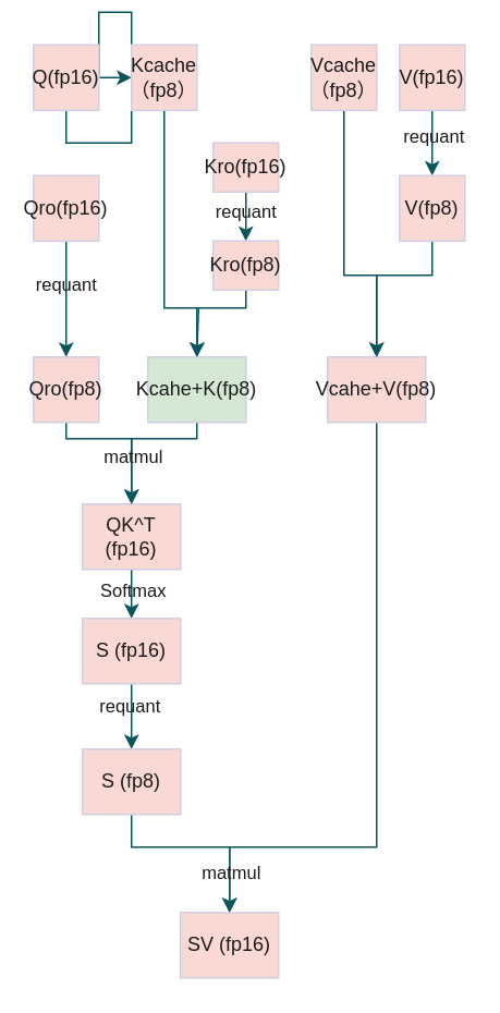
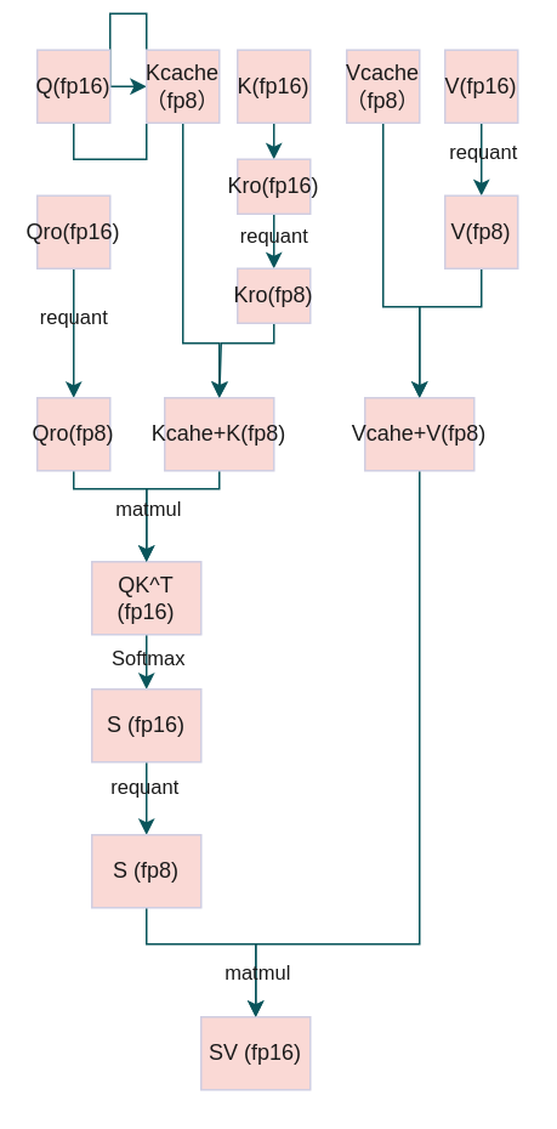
  <mxCell id="0" />
  <mxCell id="1" parent="0" />
  <mxCell id="2" style="edgeStyle=orthogonalEdgeStyle;rounded=0;orthogonalLoop=1;jettySize=auto;html=1;exitX=0.5;exitY=1;exitDx=0;exitDy=0;labelBackgroundColor=none;strokeColor=#09555B;fontColor=default;" parent="1" source="3" target="16" edge="1"><mxGeometry relative="1" as="geometry" /></mxCell>
  <mxCell id="3" value="Q(fp16)" style="rounded=0;whiteSpace=wrap;html=1;labelBackgroundColor=none;fillColor=#FAD9D5;strokeColor=#D0CEE2;fontColor=#1A1A1A;" parent="1" vertex="1"><mxGeometry x="20" y="20" width="40" height="40" as="geometry" /></mxCell>
+ <mxCell id="4" style="edgeStyle=orthogonalEdgeStyle;rounded=0;orthogonalLoop=1;jettySize=auto;html=1;exitX=0.5;exitY=1;exitDx=0;exitDy=0;entryX=0.5;entryY=0;entryDx=0;entryDy=0;labelBackgroundColor=none;strokeColor=#09555B;fontColor=default;" parent="1" source="5" target="14" edge="1"><mxGeometry relative="1" as="geometry" /></mxCell>
+ <mxCell id="5" value="K(fp16)" style="rounded=0;whiteSpace=wrap;html=1;labelBackgroundColor=none;fillColor=#FAD9D5;strokeColor=#D0CEE2;fontColor=#1A1A1A;" parent="1" vertex="1"><mxGeometry x="130" y="20" width="40" height="40" as="geometry" /></mxCell>
  <mxCell id="6" style="edgeStyle=orthogonalEdgeStyle;rounded=0;orthogonalLoop=1;jettySize=auto;html=1;exitX=0.5;exitY=1;exitDx=0;exitDy=0;entryX=0.5;entryY=0;entryDx=0;entryDy=0;strokeColor=#09555B;labelBackgroundColor=none;fontColor=default;" parent="1" source="8" target="38" edge="1"><mxGeometry relative="1" as="geometry" /></mxCell>
  <mxCell id="7" value="requant" style="edgeLabel;html=1;align=center;verticalAlign=middle;resizable=0;points=[];fontColor=#1A1A1A;labelBackgroundColor=none;" parent="6" vertex="1" connectable="0"><mxGeometry x="-0.233" relative="1" as="geometry"><mxPoint as="offset" /></mxGeometry></mxCell>
  <mxCell id="8" value="V(fp16)" style="rounded=0;whiteSpace=wrap;html=1;labelBackgroundColor=none;fillColor=#FAD9D5;strokeColor=#D0CEE2;fontColor=#1A1A1A;" parent="1" vertex="1"><mxGeometry x="244" y="20" width="40" height="40" as="geometry" /></mxCell>
  <mxCell id="9" style="edgeStyle=orthogonalEdgeStyle;rounded=0;orthogonalLoop=1;jettySize=auto;html=1;exitX=0.5;exitY=1;exitDx=0;exitDy=0;entryX=0.5;entryY=0;entryDx=0;entryDy=0;strokeColor=#09555B;labelBackgroundColor=none;fontColor=default;" parent="1" source="11" target="36" edge="1"><mxGeometry relative="1" as="geometry"><Array as="points"><mxPoint x="40" y="171" /><mxPoint x="40" y="171" /></Array></mxGeometry></mxCell>
  <mxCell id="10" value="&lt;font style=&quot;&quot;&gt;requant&lt;/font&gt;" style="edgeLabel;html=1;align=center;verticalAlign=middle;resizable=0;points=[];labelBackgroundColor=none;fontColor=#1A1A1A;" parent="9" vertex="1" connectable="0"><mxGeometry x="-0.256" y="-1" relative="1" as="geometry"><mxPoint as="offset" /></mxGeometry></mxCell>
  <mxCell id="11" value="Qro(fp16)" style="rounded=0;whiteSpace=wrap;html=1;labelBackgroundColor=none;fillColor=#FAD9D5;strokeColor=#D0CEE2;fontColor=#1A1A1A;" parent="1" vertex="1"><mxGeometry x="20" y="100" width="40" height="40" as="geometry" /></mxCell>
  <mxCell id="12" style="edgeStyle=orthogonalEdgeStyle;rounded=0;orthogonalLoop=1;jettySize=auto;html=1;exitX=0.5;exitY=1;exitDx=0;exitDy=0;strokeColor=#09555B;labelBackgroundColor=none;fontColor=default;" parent="1" source="14" target="34" edge="1"><mxGeometry relative="1" as="geometry" /></mxCell>
  <mxCell id="13" value="requant" style="edgeLabel;html=1;align=center;verticalAlign=middle;resizable=0;points=[];fontColor=#1A1A1A;labelBackgroundColor=none;" parent="12" vertex="1" connectable="0"><mxGeometry x="0.253" y="-1" relative="1" as="geometry"><mxPoint as="offset" /></mxGeometry></mxCell>
  <mxCell id="14" value="Kro(fp16)" style="rounded=0;whiteSpace=wrap;html=1;labelBackgroundColor=none;fillColor=#FAD9D5;strokeColor=#D0CEE2;fontColor=#1A1A1A;" parent="1" vertex="1"><mxGeometry x="130" y="80" width="40" height="30" as="geometry" /></mxCell>
  <mxCell id="15" style="edgeStyle=orthogonalEdgeStyle;rounded=0;orthogonalLoop=1;jettySize=auto;html=1;exitX=0.5;exitY=1;exitDx=0;exitDy=0;entryX=0.5;entryY=0;entryDx=0;entryDy=0;labelBackgroundColor=none;strokeColor=#09555B;fontColor=default;" parent="1" source="16" target="21" edge="1"><mxGeometry relative="1" as="geometry"><Array as="points"><mxPoint x="100" y="181" /><mxPoint x="120" y="181" /></Array></mxGeometry></mxCell>
  <mxCell id="16" value="Kcache（fp8）" style="rounded=0;whiteSpace=wrap;html=1;labelBackgroundColor=none;fillColor=#FAD9D5;strokeColor=#D0CEE2;fontColor=#1A1A1A;" parent="1" vertex="1"><mxGeometry x="80" y="20" width="40" height="40" as="geometry" /></mxCell>
  <mxCell id="17" style="edgeStyle=orthogonalEdgeStyle;rounded=0;orthogonalLoop=1;jettySize=auto;html=1;exitX=0.5;exitY=1;exitDx=0;exitDy=0;entryX=0.5;entryY=0;entryDx=0;entryDy=0;labelBackgroundColor=none;strokeColor=#09555B;fontColor=default;" parent="1" source="19" target="26" edge="1"><mxGeometry relative="1" as="geometry" /></mxCell>
  <mxCell id="18" value="Softmax" style="edgeLabel;html=1;align=center;verticalAlign=middle;resizable=0;points=[];labelBackgroundColor=none;fontColor=#1A1A1A;" parent="17" vertex="1" connectable="0"><mxGeometry x="-0.2" relative="1" as="geometry"><mxPoint as="offset" /></mxGeometry></mxCell>
  <mxCell id="19" value="QK^T (fp16)" style="rounded=0;whiteSpace=wrap;html=1;labelBackgroundColor=none;fillColor=#FAD9D5;strokeColor=#D0CEE2;fontColor=#1A1A1A;" parent="1" vertex="1"><mxGeometry x="50" y="301" width="60" height="40" as="geometry" /></mxCell>
  <mxCell id="20" style="edgeStyle=orthogonalEdgeStyle;rounded=0;orthogonalLoop=1;jettySize=auto;html=1;exitX=0.5;exitY=1;exitDx=0;exitDy=0;entryX=0.5;entryY=0;entryDx=0;entryDy=0;labelBackgroundColor=none;strokeColor=#09555B;fontColor=default;" parent="1" source="21" target="19" edge="1"><mxGeometry relative="1" as="geometry"><Array as="points"><mxPoint x="120" y="261" /><mxPoint x="80" y="261" /></Array></mxGeometry></mxCell>
- <mxCell id="21" value="Kcahe+K(fp8)" style="rounded=0;whiteSpace=wrap;html=1;labelBackgroundColor=none;fillColor=#d5e8d4;strokeColor=#D0CEE2;fontColor=#1A1A1A;" parent="1" vertex="1"><mxGeometry x="90" y="211" width="60" height="40" as="geometry" /></mxCell>
+ <mxCell id="21" value="Kcahe+K(fp8)" style="rounded=0;whiteSpace=wrap;html=1;labelBackgroundColor=none;fillColor=#FAD9D5;strokeColor=#D0CEE2;fontColor=#1A1A1A;" parent="1" vertex="1"><mxGeometry x="90" y="211" width="60" height="40" as="geometry" /></mxCell>
  <mxCell id="22" style="edgeStyle=orthogonalEdgeStyle;rounded=0;orthogonalLoop=1;jettySize=auto;html=1;exitX=0.5;exitY=1;exitDx=0;exitDy=0;entryX=0.5;entryY=0;entryDx=0;entryDy=0;labelBackgroundColor=none;strokeColor=#09555B;fontColor=default;" parent="1" source="23" target="28" edge="1"><mxGeometry relative="1" as="geometry"><Array as="points"><mxPoint x="210" y="161" /><mxPoint x="230" y="161" /></Array></mxGeometry></mxCell>
  <mxCell id="23" value="Vcache（fp8）" style="rounded=0;whiteSpace=wrap;html=1;labelBackgroundColor=none;fillColor=#FAD9D5;strokeColor=#D0CEE2;fontColor=#1A1A1A;" parent="1" vertex="1"><mxGeometry x="190" y="20" width="40" height="40" as="geometry" /></mxCell>
  <mxCell id="24" style="edgeStyle=orthogonalEdgeStyle;rounded=0;orthogonalLoop=1;jettySize=auto;html=1;exitX=0.5;exitY=1;exitDx=0;exitDy=0;entryX=0.5;entryY=0;entryDx=0;entryDy=0;strokeColor=#09555B;labelBackgroundColor=none;fontColor=default;" parent="1" source="26" target="32" edge="1"><mxGeometry relative="1" as="geometry" /></mxCell>
  <mxCell id="25" value="requant" style="edgeLabel;html=1;align=center;verticalAlign=middle;resizable=0;points=[];fontColor=#1A1A1A;labelBackgroundColor=none;" parent="24" vertex="1" connectable="0"><mxGeometry x="-0.367" y="-2" relative="1" as="geometry"><mxPoint as="offset" /></mxGeometry></mxCell>
  <mxCell id="26" value="S (fp16)" style="rounded=0;whiteSpace=wrap;html=1;labelBackgroundColor=none;fillColor=#FAD9D5;strokeColor=#D0CEE2;fontColor=#1A1A1A;" parent="1" vertex="1"><mxGeometry x="50" y="371" width="60" height="40" as="geometry" /></mxCell>
  <mxCell id="27" style="edgeStyle=orthogonalEdgeStyle;rounded=0;orthogonalLoop=1;jettySize=auto;html=1;exitX=0.5;exitY=1;exitDx=0;exitDy=0;labelBackgroundColor=none;strokeColor=#09555B;fontColor=default;" parent="1" source="28" target="29" edge="1"><mxGeometry relative="1" as="geometry"><Array as="points"><mxPoint x="230" y="511" /><mxPoint x="140" y="511" /></Array></mxGeometry></mxCell>
  <mxCell id="28" value="Vcahe+V(fp8)" style="rounded=0;whiteSpace=wrap;html=1;labelBackgroundColor=none;fillColor=#FAD9D5;strokeColor=#D0CEE2;fontColor=#1A1A1A;" parent="1" vertex="1"><mxGeometry x="200" y="211" width="60" height="40" as="geometry" /></mxCell>
  <mxCell id="29" value="SV (fp16)" style="rounded=0;whiteSpace=wrap;html=1;labelBackgroundColor=none;fillColor=#FAD9D5;strokeColor=#D0CEE2;fontColor=#1A1A1A;" parent="1" vertex="1"><mxGeometry x="110" y="551" width="60" height="40" as="geometry" /></mxCell>
  <mxCell id="30" style="edgeStyle=orthogonalEdgeStyle;rounded=0;orthogonalLoop=1;jettySize=auto;html=1;exitX=0.5;exitY=1;exitDx=0;exitDy=0;entryX=0.5;entryY=0;entryDx=0;entryDy=0;labelBackgroundColor=none;strokeColor=#09555B;fontColor=default;" parent="1" source="32" target="29" edge="1"><mxGeometry relative="1" as="geometry"><Array as="points"><mxPoint x="80" y="511" /><mxPoint x="140" y="511" /></Array></mxGeometry></mxCell>
  <mxCell id="31" value="matmul" style="edgeLabel;html=1;align=center;verticalAlign=middle;resizable=0;points=[];labelBackgroundColor=none;fontColor=#1A1A1A;" parent="30" vertex="1" connectable="0"><mxGeometry x="0.575" relative="1" as="geometry"><mxPoint as="offset" /></mxGeometry></mxCell>
  <mxCell id="32" value="S (fp8)" style="rounded=0;whiteSpace=wrap;html=1;labelBackgroundColor=none;fillColor=#FAD9D5;strokeColor=#D0CEE2;fontColor=#1A1A1A;" parent="1" vertex="1"><mxGeometry x="50" y="451" width="60" height="40" as="geometry" /></mxCell>
  <mxCell id="33" style="edgeStyle=orthogonalEdgeStyle;rounded=0;orthogonalLoop=1;jettySize=auto;html=1;exitX=0.5;exitY=1;exitDx=0;exitDy=0;labelBackgroundColor=none;strokeColor=#09555B;fontColor=default;" parent="1" source="34" edge="1"><mxGeometry relative="1" as="geometry"><mxPoint x="120" y="211" as="targetPoint" /><Array as="points"><mxPoint x="150" y="181" /><mxPoint x="121" y="181" /></Array></mxGeometry></mxCell>
  <mxCell id="34" value="Kro(fp8)" style="rounded=0;whiteSpace=wrap;html=1;labelBackgroundColor=none;fillColor=#FAD9D5;strokeColor=#D0CEE2;fontColor=#1A1A1A;" parent="1" vertex="1"><mxGeometry x="130" y="140" width="40" height="30" as="geometry" /></mxCell>
  <mxCell id="35" style="edgeStyle=orthogonalEdgeStyle;rounded=0;orthogonalLoop=1;jettySize=auto;html=1;exitX=0.5;exitY=1;exitDx=0;exitDy=0;labelBackgroundColor=none;strokeColor=#09555B;fontColor=default;" parent="1" source="36" target="19" edge="1"><mxGeometry relative="1" as="geometry"><Array as="points"><mxPoint x="40" y="261" /><mxPoint x="80" y="261" /></Array></mxGeometry></mxCell>
  <mxCell id="36" value="Qro(fp8)" style="rounded=0;whiteSpace=wrap;html=1;labelBackgroundColor=none;fillColor=#FAD9D5;strokeColor=#D0CEE2;fontColor=#1A1A1A;" parent="1" vertex="1"><mxGeometry x="20" y="211" width="40" height="40" as="geometry" /></mxCell>
  <mxCell id="37" style="edgeStyle=orthogonalEdgeStyle;rounded=0;orthogonalLoop=1;jettySize=auto;html=1;exitX=0.5;exitY=1;exitDx=0;exitDy=0;entryX=0.5;entryY=0;entryDx=0;entryDy=0;labelBackgroundColor=none;strokeColor=#09555B;fontColor=default;" parent="1" source="38" target="28" edge="1"><mxGeometry relative="1" as="geometry"><Array as="points"><mxPoint x="264" y="161" /><mxPoint x="230" y="161" /></Array></mxGeometry></mxCell>
  <mxCell id="38" value="V(fp8)" style="rounded=0;whiteSpace=wrap;html=1;labelBackgroundColor=none;fillColor=#FAD9D5;strokeColor=#D0CEE2;fontColor=#1A1A1A;" parent="1" vertex="1"><mxGeometry x="244" y="100" width="40" height="40" as="geometry" /></mxCell>
  <mxCell id="39" value="matmul" style="edgeLabel;html=1;align=center;verticalAlign=middle;resizable=0;points=[];labelBackgroundColor=none;fontColor=#1A1A1A;" parent="1" vertex="1" connectable="0"><mxGeometry x="80" y="271" as="geometry" /></mxCell>
